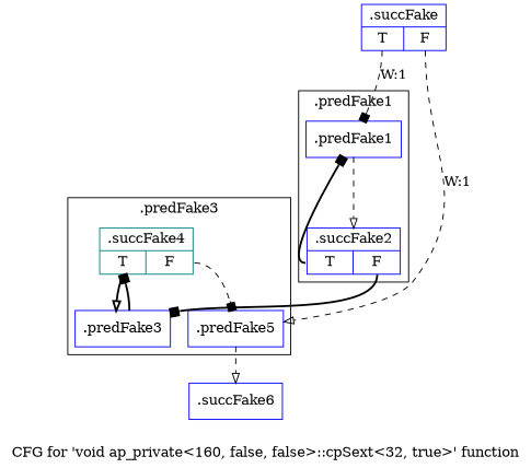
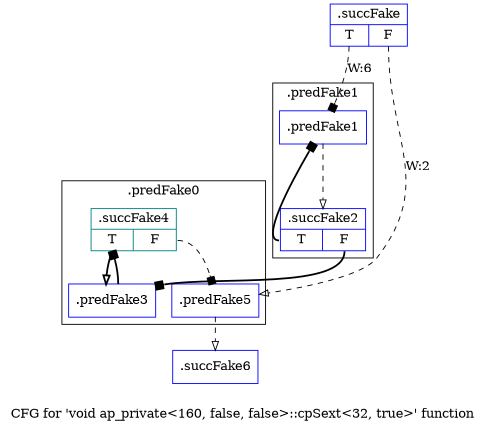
  digraph {
    label="CFG for 'void ap_private\<160, false, false\>::cpSext\<32, true\>' function"
    node [color=blue filename="/mnt/xilinx/Vitis_HLS/2021.2/include/etc/ap_private.h" linenumber=5484 shape=record]
    edge [arrowhead=box execusionnum=0 filename="/mnt/xilinx/Vitis_HLS/2021.2/include/etc/ap_private.h" style=dashed]
    n1 [label="{.predFake5}"]
    n2 [label="{.predFake3}" linenumber=5480]
    n3 [color=teal label="{.succFake4|{<s0>T|<s1>F}}" linenumber=5480]
    n4 [label="{.predFake1}" linenumber=5478]
    n5 [label="{.succFake2|{<s0>T|<s1>F}}" linenumber=5478]
    n6 [label="{.succFake6}"]
    n7 [label="{.succFake|{<s0>T|<s1>F}}" linenumber=5456]
    subgraph cluster_1 {
      invocationtime=-1
-     label=".predFake3"
+     label=".predFake0"
      tripcount=0
      n1
      n2
      n3
    }
    subgraph cluster_2 {
      invocationtime=1
      label=".predFake1"
      tripcount=0
      n4
      n5
    }
    n1 -> n6 [arrowhead=onormal]
    n2 -> n3 [style=bold]
    n3 -> n1 [tailport=s1]
    n3 -> n2 [arrowhead=onormal style=bold tailport=s0]
    n4 -> n5 [arrowhead=onormal]
    n5 -> n2 [style=bold tailport=s1]
    n5 -> n4 [style=bold tailport=s0]
-   n7 -> n1 [arrowhead=onormal execusionnum=1 label="W:1" tailport=s1]
-   n7 -> n4 [label="W:1" tailport=s0]
+   n7 -> n1 [arrowhead=onormal execusionnum=1 label="W:2" tailport=s1]
+   n7 -> n4 [label="W:6" tailport=s0]
  }
